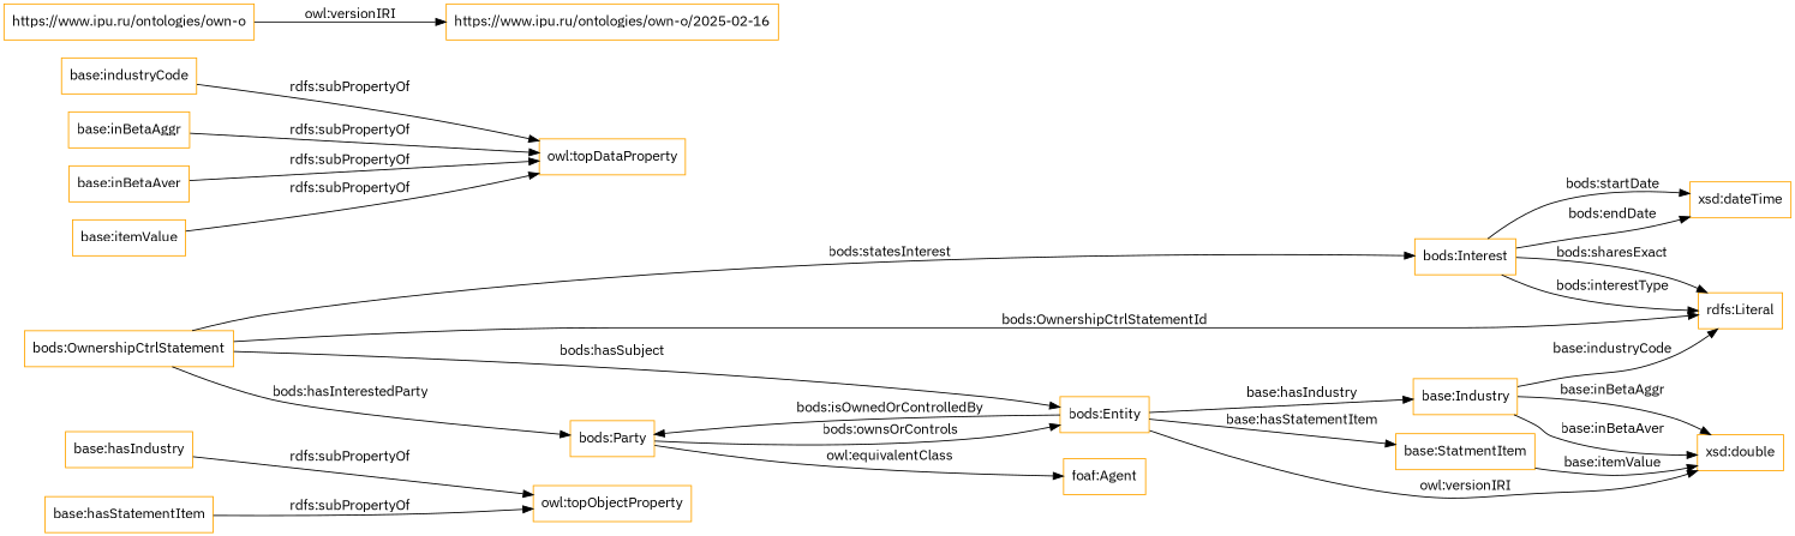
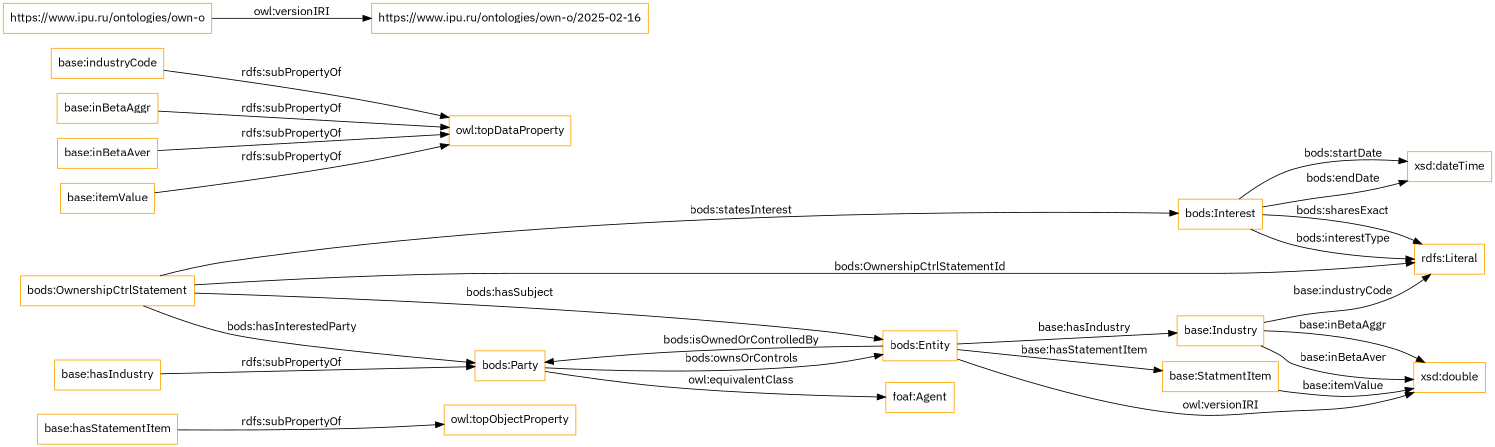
  digraph {
    fontname="IBM Plex Sans"
    rankdir=LR
    node [color=orange fontname="IBM Plex Sans" shape=rectangle]
    edge [fontname="IBM Plex Sans"]
    "base:StatmentItem"
    "xsd:double"
    "base:Industry"
    "rdfs:Literal"
    "bods:Party"
    "foaf:Agent"
    "bods:Entity"
    "bods:OwnershipCtrlStatement"
    "bods:Interest"
    "xsd:dateTime"
    "base:hasStatementItem"
    "owl:topObjectProperty"
    "base:hasIndustry"
    "base:industryCode"
    "owl:topDataProperty"
    "https://www.ipu.ru/ontologies/own-o"
    "https://www.ipu.ru/ontologies/own-o/2025-02-16"
    "base:inBetaAggr"
    "base:inBetaAver"
    "base:itemValue"
    "base:StatmentItem" -> "xsd:double" [label="base:itemValue"]
    "base:Industry" -> "xsd:double" [label="base:inBetaAggr"]
    "base:Industry" -> "xsd:double" [label="base:inBetaAver"]
    "base:Industry" -> "rdfs:Literal" [label="base:industryCode"]
    "bods:Party" -> "foaf:Agent" [label="owl:equivalentClass"]
    "bods:Party" -> "bods:Entity" [label="bods:ownsOrControls"]
    "bods:Entity" -> "base:StatmentItem" [label="base:hasStatementItem"]
    "bods:Entity" -> "xsd:double" [label="owl:versionIRI"]
    "bods:Entity" -> "base:Industry" [label="base:hasIndustry"]
    "bods:Entity" -> "bods:Party" [label="bods:isOwnedOrControlledBy"]
    "bods:OwnershipCtrlStatement" -> "rdfs:Literal" [label="bods:OwnershipCtrlStatementId"]
    "bods:OwnershipCtrlStatement" -> "bods:Party" [label="bods:hasInterestedParty"]
    "bods:OwnershipCtrlStatement" -> "bods:Entity" [label="bods:hasSubject"]
    "bods:OwnershipCtrlStatement" -> "bods:Interest" [label="bods:statesInterest"]
    "bods:Interest" -> "rdfs:Literal" [label="bods:interestType"]
    "bods:Interest" -> "rdfs:Literal" [label="bods:sharesExact"]
    "bods:Interest" -> "xsd:dateTime" [label="bods:startDate"]
    "bods:Interest" -> "xsd:dateTime" [label="bods:endDate"]
    "base:hasStatementItem" -> "owl:topObjectProperty" [label="rdfs:subPropertyOf"]
-   "base:hasIndustry" -> "owl:topObjectProperty" [label="rdfs:subPropertyOf"]
+   "base:hasIndustry" -> "bods:Party" [label="rdfs:subPropertyOf"]
    "base:industryCode" -> "owl:topDataProperty" [label="rdfs:subPropertyOf"]
    "https://www.ipu.ru/ontologies/own-o" -> "https://www.ipu.ru/ontologies/own-o/2025-02-16" [label="owl:versionIRI"]
    "base:inBetaAggr" -> "owl:topDataProperty" [label="rdfs:subPropertyOf"]
    "base:inBetaAver" -> "owl:topDataProperty" [label="rdfs:subPropertyOf"]
    "base:itemValue" -> "owl:topDataProperty" [label="rdfs:subPropertyOf"]
  }
